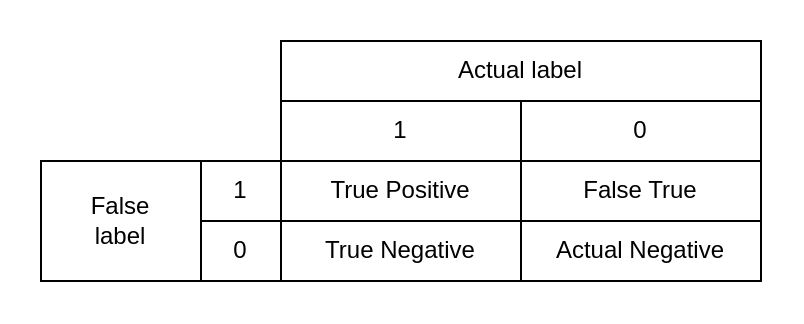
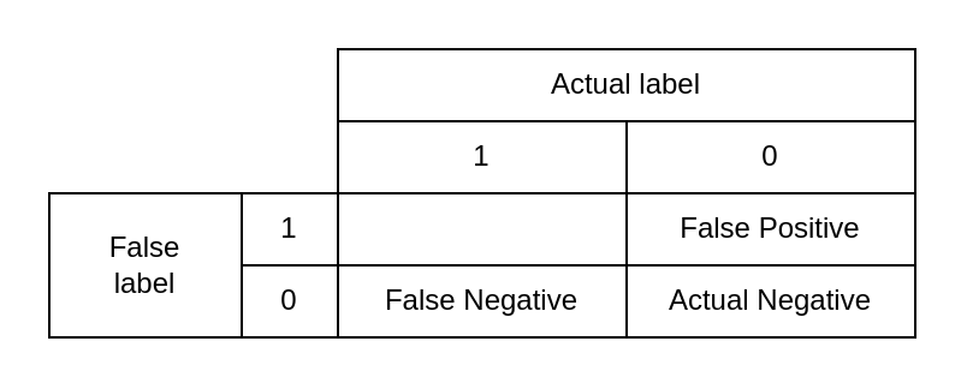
  <mxCell id="0" />
  <mxCell id="1" parent="0" />
  <mxCell id="2" value="Actual label" style="rounded=0;whiteSpace=wrap;html=1;fillColor=none;" vertex="1" parent="1"><mxGeometry x="140" y="20" width="240" height="30" as="geometry" /></mxCell>
  <mxCell id="3" value="1" style="rounded=0;whiteSpace=wrap;html=1;fillColor=none;" vertex="1" parent="1"><mxGeometry x="140" y="50" width="120" height="30" as="geometry" /></mxCell>
  <mxCell id="4" value="0" style="rounded=0;whiteSpace=wrap;html=1;fillColor=none;" vertex="1" parent="1"><mxGeometry x="260" y="50" width="120" height="30" as="geometry" /></mxCell>
  <mxCell id="5" value="1" style="rounded=0;whiteSpace=wrap;html=1;fillColor=none;" vertex="1" parent="1"><mxGeometry x="100" y="80" width="40" height="30" as="geometry" /></mxCell>
  <mxCell id="6" value="0" style="rounded=0;whiteSpace=wrap;html=1;fillColor=none;" vertex="1" parent="1"><mxGeometry x="100" y="110" width="40" height="30" as="geometry" /></mxCell>
  <mxCell id="7" value="&lt;div&gt;False&lt;/div&gt;&lt;div&gt;label&lt;br&gt;&lt;/div&gt;" style="rounded=0;whiteSpace=wrap;html=1;fillColor=none;" vertex="1" parent="1"><mxGeometry x="20" y="80" width="80" height="60" as="geometry" /></mxCell>
- <mxCell id="8" value="True Positive" style="rounded=0;whiteSpace=wrap;html=1;fillColor=none;" vertex="1" parent="1"><mxGeometry x="140" y="80" width="120" height="30" as="geometry" /></mxCell>
- <mxCell id="9" value="False True" style="rounded=0;whiteSpace=wrap;html=1;fillColor=none;" vertex="1" parent="1"><mxGeometry x="260" y="80" width="120" height="30" as="geometry" /></mxCell>
- <mxCell id="10" value="True Negative" style="rounded=0;whiteSpace=wrap;html=1;fillColor=none;" vertex="1" parent="1"><mxGeometry x="140" y="110" width="120" height="30" as="geometry" /></mxCell>
+ <mxCell id="9" value="False Positive" style="rounded=0;whiteSpace=wrap;html=1;fillColor=none;" vertex="1" parent="1"><mxGeometry x="260" y="80" width="120" height="30" as="geometry" /></mxCell>
+ <mxCell id="10" value="False Negative" style="rounded=0;whiteSpace=wrap;html=1;fillColor=none;" vertex="1" parent="1"><mxGeometry x="140" y="110" width="120" height="30" as="geometry" /></mxCell>
  <mxCell id="11" value="Actual Negative" style="rounded=0;whiteSpace=wrap;html=1;fillColor=none;" vertex="1" parent="1"><mxGeometry x="260" y="110" width="120" height="30" as="geometry" /></mxCell>
